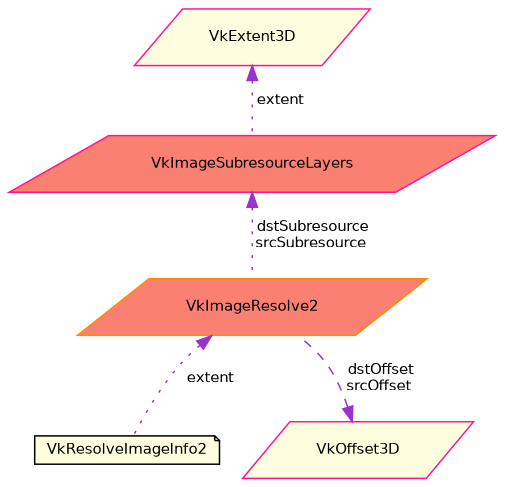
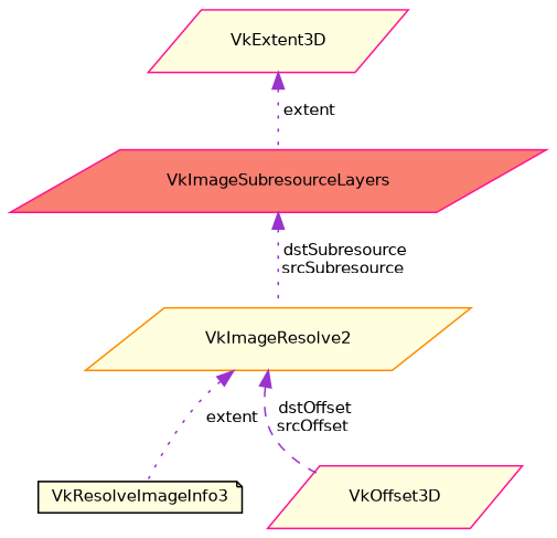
  digraph {
    node [color=deeppink fillcolor=lightyellow fontname=Helvetica fontsize=10 shape=parallelogram style=filled]
    edge [color=darkorchid3 dir=back fontname=Helvetica fontsize=10 labelfontname=Helvetica labelfontsize=10 style=dotted]
-   n1 [color=black fontcolor=black height=0.2 label=VkResolveImageInfo2 shape=note width=0.4]
-   n2 [color=darkorange fillcolor=salmon height=0.2 label=VkImageResolve2 width=0.4]
+   n1 [color=black fontcolor=black height=0.2 label=VkResolveImageInfo3 shape=note width=0.4]
+   n2 [color=darkorange height=0.2 label=VkImageResolve2 width=0.4]
    n3 [height=0.2 label=VkOffset3D width=0.4]
    n4 [height=0.2 label=VkExtent3D width=0.4]
    n5 [fillcolor=salmon height=0.2 label=VkImageSubresourceLayers width=0.4]
    n2 -> n1 [label=" extent"]
-   n3 -> n2 [label=" dstOffset\nsrcOffset" style=dashed]
+   n2 -> n3 [label=" dstOffset\nsrcOffset" style=dashed]
    n4 -> n5 [label=" extent"]
    n5 -> n2 [label=" dstSubresource\nsrcSubresource"]
  }
